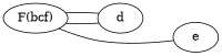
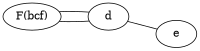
  graph {
    color=blue
    rankdir=LR
    "F(bcf)"
    d
    e
    "F(bcf)" -- d
    "F(bcf)" -- d
-   "F(bcf)" -- e
+   d -- e
  }
